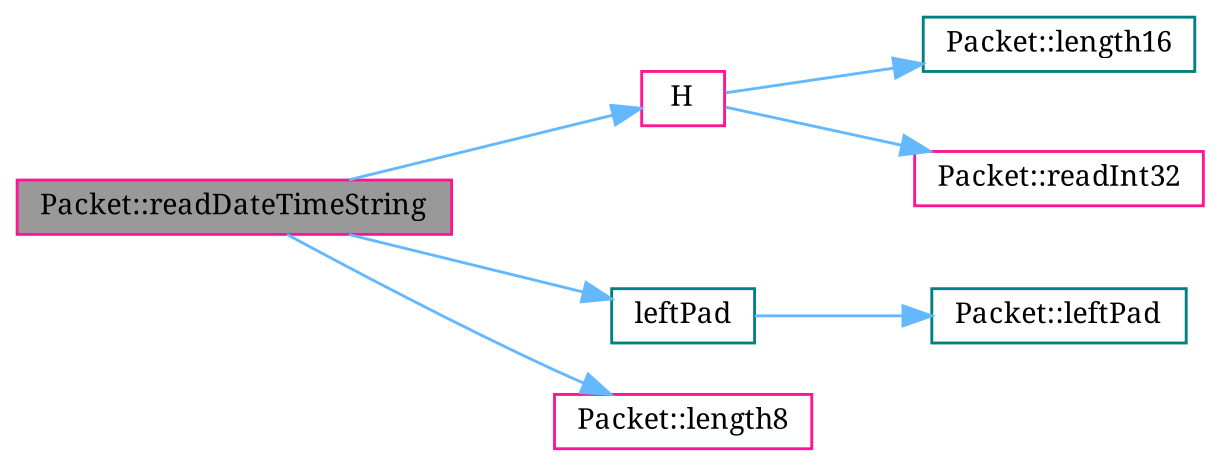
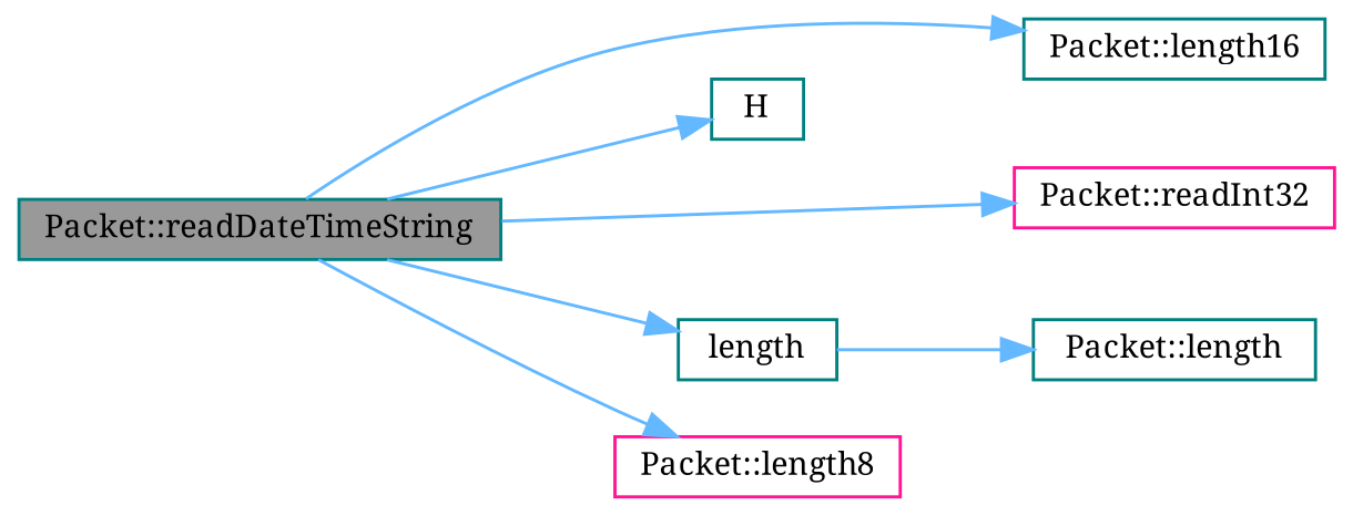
  digraph {
    fontname="Noto Serif"
    rankdir=LR
    node [color=teal fillcolor=white fontname="Noto Serif" fontsize=10 shape=box style=filled]
    edge [color=steelblue1 fontname="Noto Serif" fontsize=10 labelfontname=Helvetica labelfontsize=10 style=solid]
-   n1 [color=deeppink fillcolor=grey60 fontcolor=black height=0.2 label="Packet::readDateTimeString" width=0.4]
-   n2 [color=deeppink height=0.2 label=H width=0.4]
-   n3 [height=0.2 label=leftPad width=0.4]
+   n1 [fillcolor=grey60 fontcolor=black height=0.2 label="Packet::readDateTimeString" width=0.4]
+   n2 [height=0.2 label=H width=0.4]
+   n3 [height=0.2 label=length width=0.4]
    n4 [height=0.2 label="Packet::length16" width=0.4]
    n5 [color=deeppink height=0.2 label="Packet::readInt32" width=0.4]
    n6 [color=deeppink height=0.2 label="Packet::length8" width=0.4]
-   n7 [height=0.2 label="Packet::leftPad" width=0.4]
+   n7 [height=0.2 label="Packet::length" width=0.4]
    n1 -> n2
    n1 -> n3
-   n2 -> n4
-   n2 -> n5
+   n1 -> n4
+   n1 -> n5
    n1 -> n6
    n3 -> n7
  }
